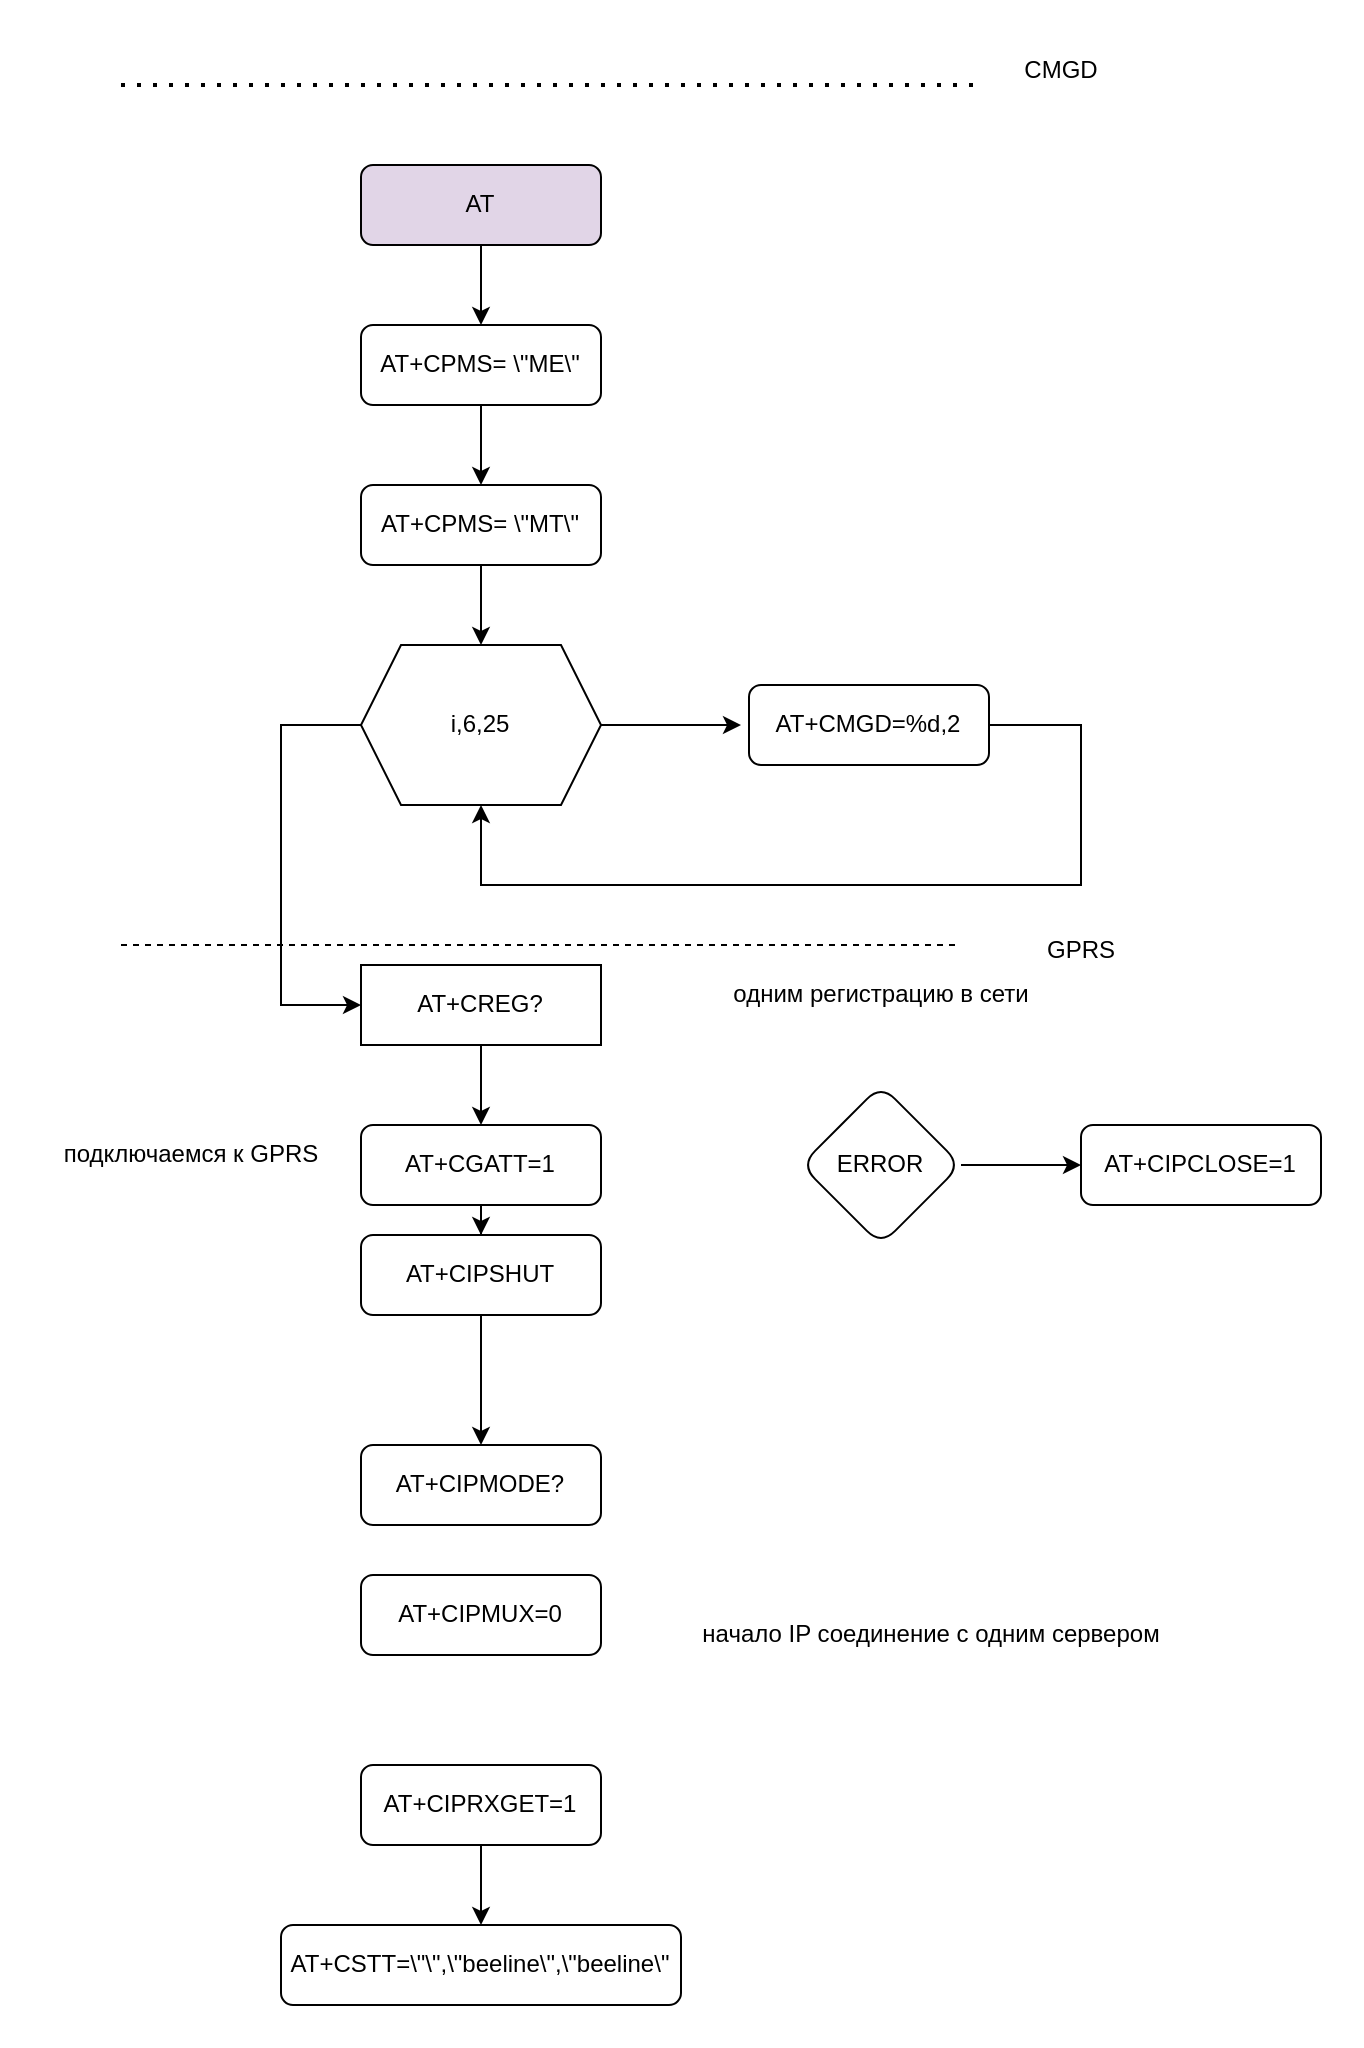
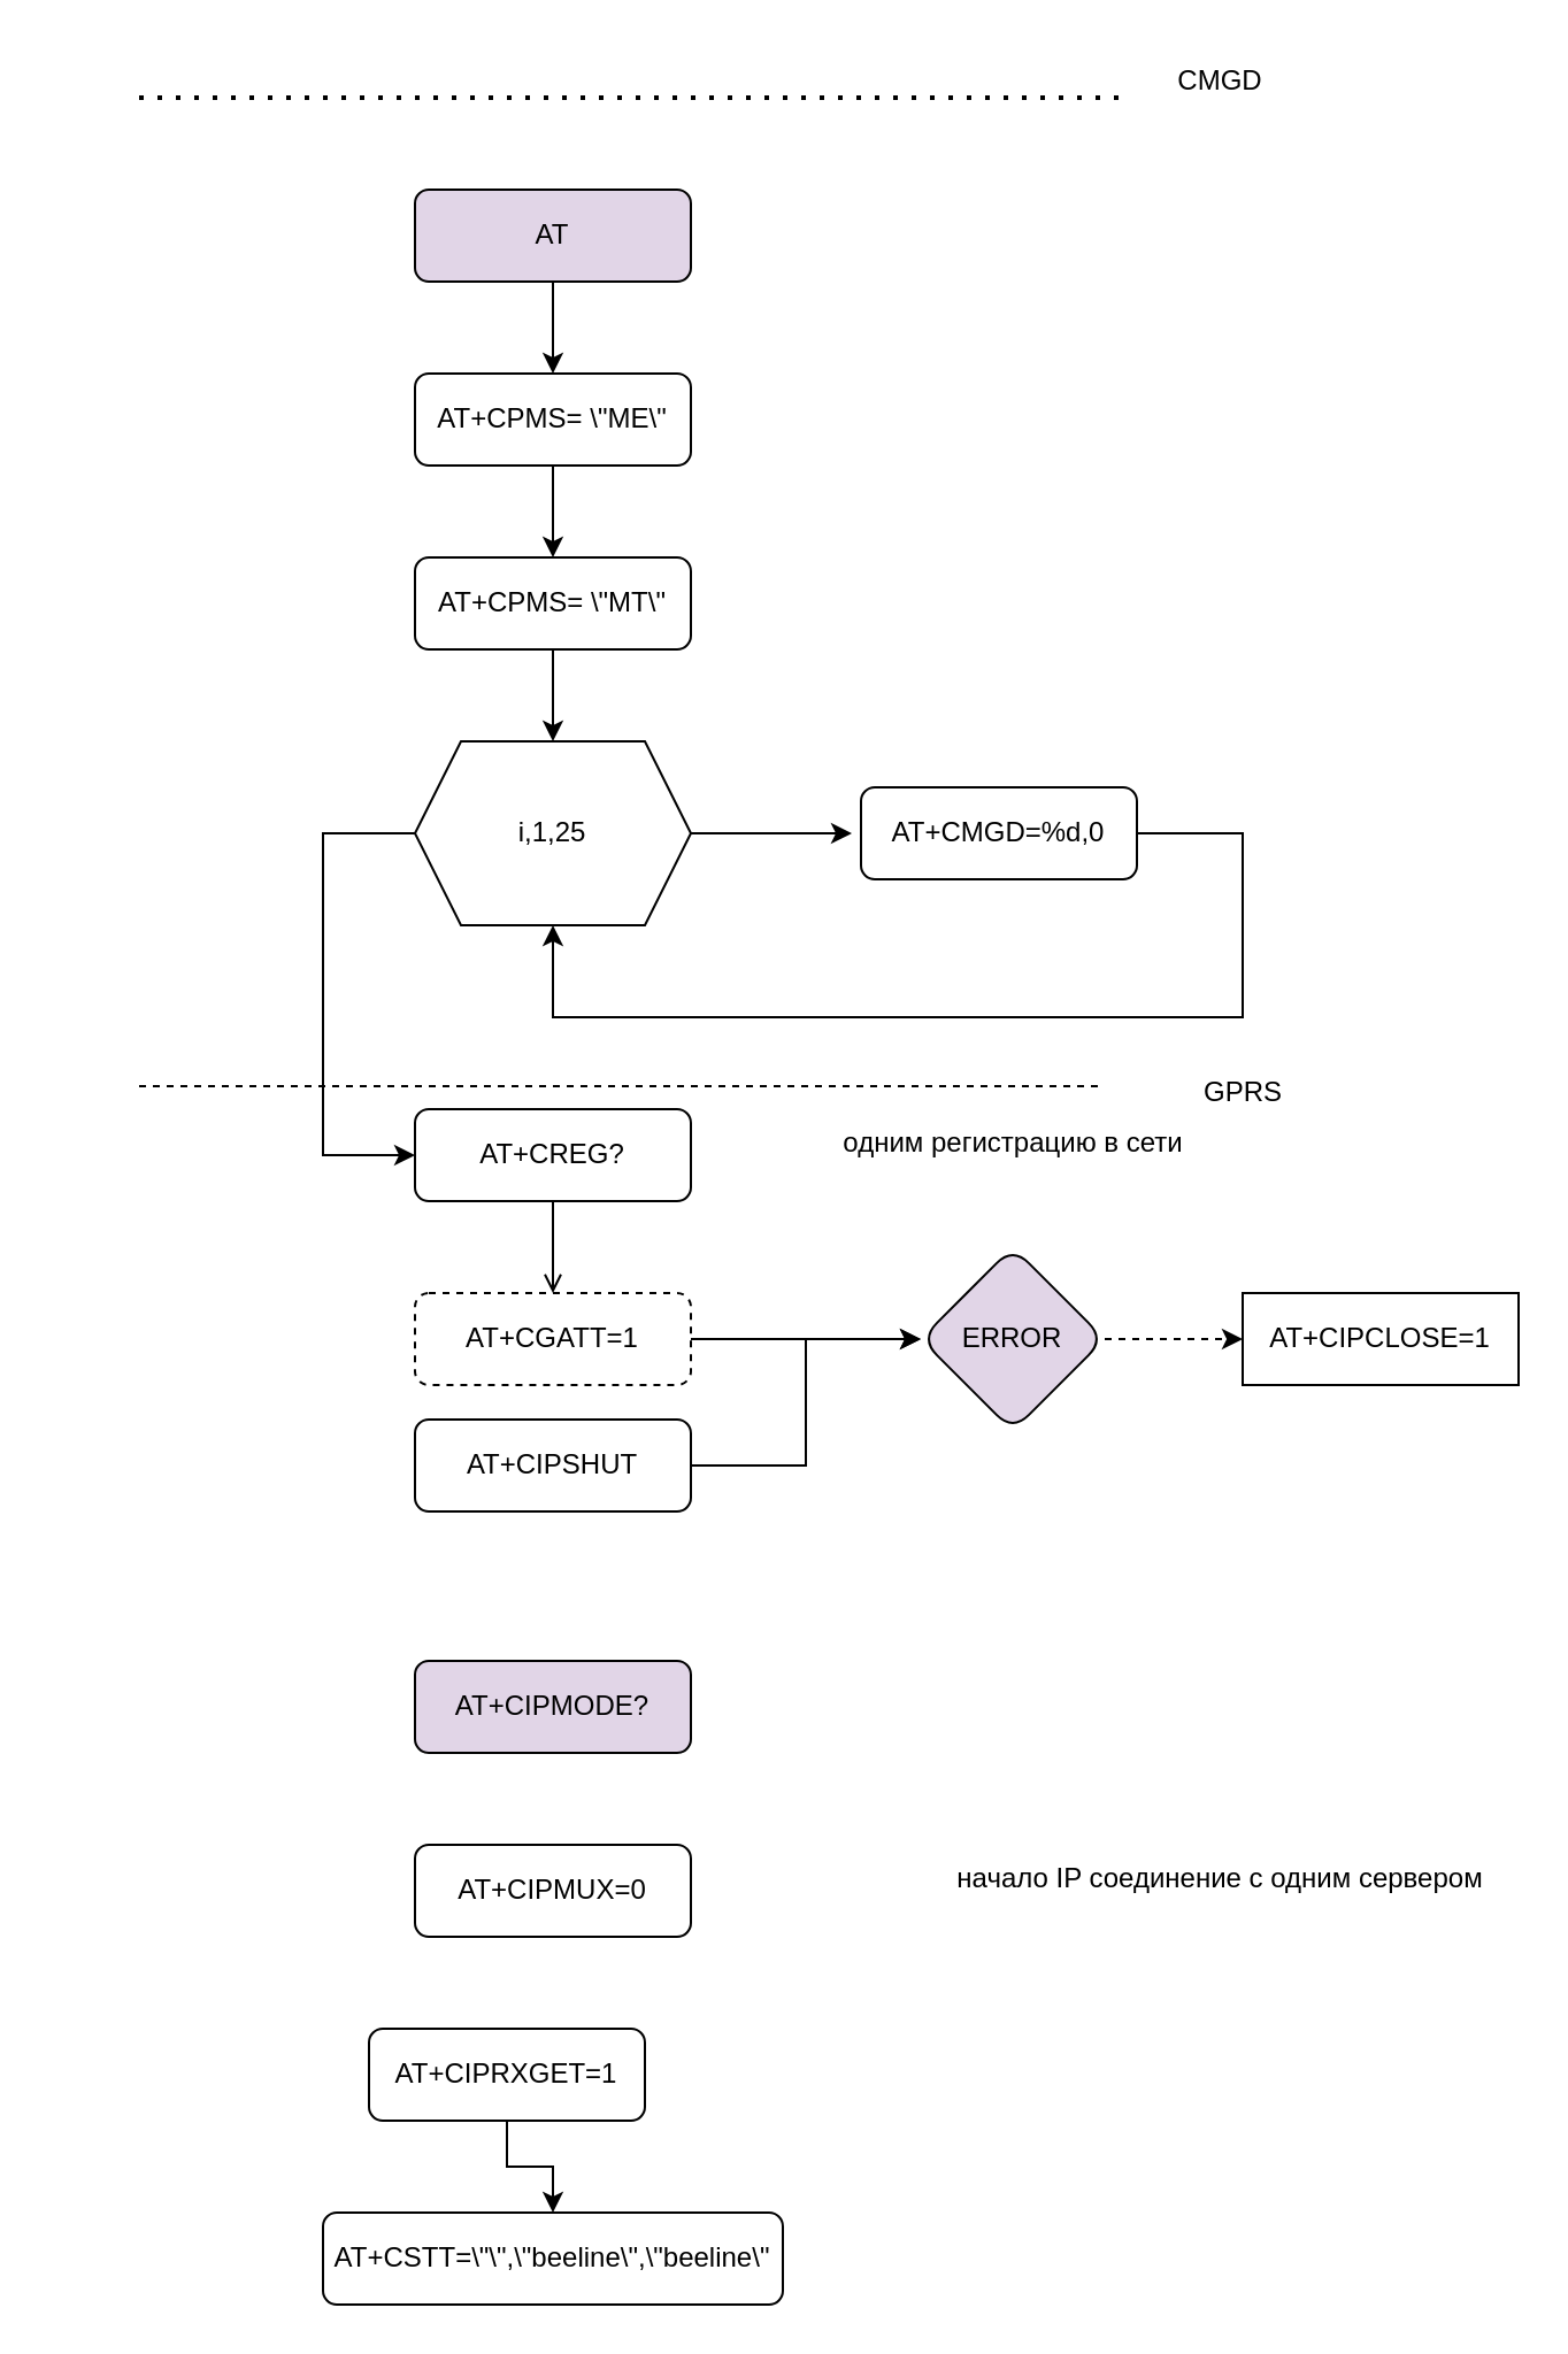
  <mxCell id="0" />
  <mxCell id="1" parent="0" />
  <mxCell id="2" value="" style="edgeStyle=orthogonalEdgeStyle;rounded=0;orthogonalLoop=1;jettySize=auto;html=1;" parent="1" source="3" target="5" edge="1"><mxGeometry relative="1" as="geometry" /></mxCell>
  <mxCell id="3" value="AT" style="rounded=1;whiteSpace=wrap;html=1;fontSize=12;glass=0;strokeWidth=1;shadow=0;fillColor=#e1d5e7;" parent="1" vertex="1"><mxGeometry x="180" y="82" width="120" height="40" as="geometry" /></mxCell>
  <mxCell id="4" value="" style="edgeStyle=orthogonalEdgeStyle;rounded=0;orthogonalLoop=1;jettySize=auto;html=1;" parent="1" source="5" target="7" edge="1"><mxGeometry relative="1" as="geometry" /></mxCell>
  <mxCell id="5" value="AT+CPMS= \&quot;ME\&quot;" style="rounded=1;whiteSpace=wrap;html=1;fontSize=12;glass=0;strokeWidth=1;shadow=0;" parent="1" vertex="1"><mxGeometry x="180" y="162" width="120" height="40" as="geometry" /></mxCell>
  <mxCell id="6" style="edgeStyle=orthogonalEdgeStyle;rounded=0;orthogonalLoop=1;jettySize=auto;html=1;entryX=0.5;entryY=0;entryDx=0;entryDy=0;" parent="1" source="7" target="10" edge="1"><mxGeometry relative="1" as="geometry" /></mxCell>
  <mxCell id="7" value="AT+CPMS= \&quot;MT\&quot;" style="rounded=1;whiteSpace=wrap;html=1;fontSize=12;glass=0;strokeWidth=1;shadow=0;" parent="1" vertex="1"><mxGeometry x="180" y="242" width="120" height="40" as="geometry" /></mxCell>
  <mxCell id="8" style="edgeStyle=orthogonalEdgeStyle;rounded=0;orthogonalLoop=1;jettySize=auto;html=1;" parent="1" source="10" edge="1"><mxGeometry relative="1" as="geometry"><mxPoint x="370" y="362" as="targetPoint" /></mxGeometry></mxCell>
  <mxCell id="9" style="edgeStyle=orthogonalEdgeStyle;rounded=0;orthogonalLoop=1;jettySize=auto;html=1;entryX=0;entryY=0.5;entryDx=0;entryDy=0;" parent="1" source="10" target="14" edge="1"><mxGeometry relative="1" as="geometry"><Array as="points"><mxPoint x="140" y="362" /><mxPoint x="140" y="502" /></Array></mxGeometry></mxCell>
- <mxCell id="10" value="i,6,25" style="shape=hexagon;perimeter=hexagonPerimeter2;whiteSpace=wrap;html=1;fixedSize=1;" parent="1" vertex="1"><mxGeometry x="180" y="322" width="120" height="80" as="geometry" /></mxCell>
+ <mxCell id="10" value="i,1,25" style="shape=hexagon;perimeter=hexagonPerimeter2;whiteSpace=wrap;html=1;fixedSize=1;" parent="1" vertex="1"><mxGeometry x="180" y="322" width="120" height="80" as="geometry" /></mxCell>
  <mxCell id="11" style="edgeStyle=orthogonalEdgeStyle;rounded=0;orthogonalLoop=1;jettySize=auto;html=1;entryX=0.5;entryY=1;entryDx=0;entryDy=0;" parent="1" source="12" target="10" edge="1"><mxGeometry relative="1" as="geometry"><Array as="points"><mxPoint x="540" y="362" /><mxPoint x="540" y="442" /><mxPoint x="240" y="442" /></Array></mxGeometry></mxCell>
- <mxCell id="12" value="AT+CMGD=%d,2" style="rounded=1;whiteSpace=wrap;html=1;fontSize=12;glass=0;strokeWidth=1;shadow=0;" parent="1" vertex="1"><mxGeometry x="374" y="342" width="120" height="40" as="geometry" /></mxCell>
- <mxCell id="13" value="" style="edgeStyle=orthogonalEdgeStyle;rounded=0;orthogonalLoop=1;jettySize=auto;html=1;" parent="1" source="14" target="17" edge="1"><mxGeometry relative="1" as="geometry" /></mxCell>
- <mxCell id="14" value="AT+CREG?" style="whiteSpace=wrap;html=1;fontSize=12;glass=0;strokeWidth=1;shadow=0;rounded=0;" parent="1" vertex="1"><mxGeometry x="180" y="482" width="120" height="40" as="geometry" /></mxCell>
- <mxCell id="15" value="" style="edgeStyle=orthogonalEdgeStyle;rounded=0;orthogonalLoop=1;jettySize=auto;html=1;" parent="1" source="17" target="19" edge="1"><mxGeometry relative="1" as="geometry" /></mxCell>
- <mxCell id="17" value="AT+CGATT=1" style="rounded=1;whiteSpace=wrap;html=1;fontSize=12;glass=0;strokeWidth=1;shadow=0;" parent="1" vertex="1"><mxGeometry x="180" y="562" width="120" height="40" as="geometry" /></mxCell>
- <mxCell id="18" value="" style="edgeStyle=orthogonalEdgeStyle;rounded=0;orthogonalLoop=1;jettySize=auto;html=1;" parent="1" source="19" target="20" edge="1"><mxGeometry relative="1" as="geometry" /></mxCell>
+ <mxCell id="12" value="AT+CMGD=%d,0" style="rounded=1;whiteSpace=wrap;html=1;fontSize=12;glass=0;strokeWidth=1;shadow=0;" parent="1" vertex="1"><mxGeometry x="374" y="342" width="120" height="40" as="geometry" /></mxCell>
+ <mxCell id="13" value="" style="edgeStyle=orthogonalEdgeStyle;rounded=0;orthogonalLoop=1;jettySize=auto;html=1;endArrow=open;" parent="1" source="14" target="17" edge="1"><mxGeometry relative="1" as="geometry" /></mxCell>
+ <mxCell id="14" value="AT+CREG?" style="rounded=1;whiteSpace=wrap;html=1;fontSize=12;glass=0;strokeWidth=1;shadow=0;" parent="1" vertex="1"><mxGeometry x="180" y="482" width="120" height="40" as="geometry" /></mxCell>
+ <mxCell id="16" value="" style="edgeStyle=orthogonalEdgeStyle;rounded=0;orthogonalLoop=1;jettySize=auto;html=1;" edge="1" parent="1" source="17" target="28"><mxGeometry relative="1" as="geometry" /></mxCell>
+ <mxCell id="17" value="AT+CGATT=1" style="rounded=1;whiteSpace=wrap;html=1;fontSize=12;glass=0;strokeWidth=1;shadow=0;dashed=1;" parent="1" vertex="1"><mxGeometry x="180" y="562" width="120" height="40" as="geometry" /></mxCell>
+ <mxCell id="18" value="" style="edgeStyle=orthogonalEdgeStyle;rounded=0;orthogonalLoop=1;jettySize=auto;html=1;" parent="1" source="19" target="28" edge="1"><mxGeometry relative="1" as="geometry" /></mxCell>
  <mxCell id="19" value="AT+CIPSHUT" style="rounded=1;whiteSpace=wrap;html=1;fontSize=12;glass=0;strokeWidth=1;shadow=0;" parent="1" vertex="1"><mxGeometry x="180" y="617" width="120" height="40" as="geometry" /></mxCell>
- <mxCell id="20" value="AT+CIPMODE?" style="rounded=1;whiteSpace=wrap;html=1;fontSize=12;glass=0;strokeWidth=1;shadow=0;" parent="1" vertex="1"><mxGeometry x="180" y="722" width="120" height="40" as="geometry" /></mxCell>
+ <mxCell id="20" value="AT+CIPMODE?" style="rounded=1;whiteSpace=wrap;html=1;fontSize=12;glass=0;strokeWidth=1;shadow=0;fillColor=#e1d5e7;" parent="1" vertex="1"><mxGeometry x="180" y="722" width="120" height="40" as="geometry" /></mxCell>
  <mxCell id="21" value="" style="endArrow=none;dashed=1;html=1;rounded=0;" edge="1" parent="1"><mxGeometry width="50" height="50" relative="1" as="geometry"><mxPoint x="60" y="472" as="sourcePoint" /><mxPoint x="480" y="472" as="targetPoint" /></mxGeometry></mxCell>
  <mxCell id="22" value="GPRS" style="text;html=1;align=center;verticalAlign=middle;resizable=0;points=[];autosize=1;strokeColor=none;fillColor=none;" vertex="1" parent="1"><mxGeometry x="510" y="460" width="60" height="30" as="geometry" /></mxCell>
  <mxCell id="23" value="" style="endArrow=none;dashed=1;html=1;dashPattern=1 3;strokeWidth=2;rounded=0;" edge="1" parent="1"><mxGeometry width="50" height="50" relative="1" as="geometry"><mxPoint x="60" y="42" as="sourcePoint" /><mxPoint x="490" y="42" as="targetPoint" /></mxGeometry></mxCell>
  <mxCell id="24" value="CMGD" style="text;html=1;align=center;verticalAlign=middle;resizable=0;points=[];autosize=1;strokeColor=none;fillColor=none;" vertex="1" parent="1"><mxGeometry x="505" y="20" width="50" height="30" as="geometry" /></mxCell>
  <mxCell id="25" value="одним регистрацию в сети" style="text;html=1;align=center;verticalAlign=middle;resizable=0;points=[];autosize=1;strokeColor=none;fillColor=none;" vertex="1" parent="1"><mxGeometry x="340" y="482" width="200" height="30" as="geometry" /></mxCell>
- <mxCell id="26" value="подключаемся к GPRS" style="text;html=1;align=center;verticalAlign=middle;resizable=0;points=[];autosize=1;strokeColor=none;fillColor=none;" vertex="1" parent="1"><mxGeometry y="562" width="150" height="30" as="geometry" x="20" /></mxCell>
- <mxCell id="27" value="" style="edgeStyle=orthogonalEdgeStyle;rounded=0;orthogonalLoop=1;jettySize=auto;html=1;" edge="1" parent="1" source="28" target="29"><mxGeometry relative="1" as="geometry" /></mxCell>
- <mxCell id="28" value="ERROR" style="rhombus;whiteSpace=wrap;html=1;rounded=1;glass=0;strokeWidth=1;shadow=0;" vertex="1" parent="1"><mxGeometry x="400" y="542" width="80" height="80" as="geometry" /></mxCell>
- <mxCell id="29" value="AT+CIPCLOSE=1" style="whiteSpace=wrap;html=1;rounded=1;glass=0;strokeWidth=1;shadow=0;" vertex="1" parent="1"><mxGeometry x="540" y="562" width="120" height="40" as="geometry" /></mxCell>
- <mxCell id="30" value="AT+CIPMUX=0" style="rounded=1;whiteSpace=wrap;html=1;fontSize=12;glass=0;strokeWidth=1;shadow=0;" vertex="1" parent="1"><mxGeometry x="180" y="787" width="120" height="40" as="geometry" /></mxCell>
- <mxCell id="31" value="начало IP соединение с одним сервером" style="text;html=1;align=center;verticalAlign=middle;resizable=0;points=[];autosize=1;strokeColor=none;fillColor=none;" vertex="1" parent="1"><mxGeometry x="340" y="802" width="250" height="30" as="geometry" /></mxCell>
+ <mxCell id="27" value="" style="edgeStyle=orthogonalEdgeStyle;rounded=0;orthogonalLoop=1;jettySize=auto;html=1;dashed=1;" edge="1" parent="1" source="28" target="29"><mxGeometry relative="1" as="geometry" /></mxCell>
+ <mxCell id="28" value="ERROR" style="rhombus;whiteSpace=wrap;html=1;rounded=1;glass=0;strokeWidth=1;shadow=0;fillColor=#e1d5e7;" vertex="1" parent="1"><mxGeometry x="400" y="542" width="80" height="80" as="geometry" /></mxCell>
+ <mxCell id="29" value="AT+CIPCLOSE=1" style="whiteSpace=wrap;html=1;glass=0;strokeWidth=1;shadow=0;rounded=0;" vertex="1" parent="1"><mxGeometry x="540" y="562" width="120" height="40" as="geometry" /></mxCell>
+ <mxCell id="30" value="AT+CIPMUX=0" style="rounded=1;whiteSpace=wrap;html=1;fontSize=12;glass=0;strokeWidth=1;shadow=0;" vertex="1" parent="1"><mxGeometry x="180" y="802" width="120" height="40" as="geometry" /></mxCell>
+ <mxCell id="31" value="начало IP соединение с одним сервером" style="text;html=1;align=center;verticalAlign=middle;resizable=0;points=[];autosize=1;strokeColor=none;fillColor=none;" vertex="1" parent="1"><mxGeometry x="405" y="802" width="250" height="30" as="geometry" /></mxCell>
  <mxCell id="32" value="" style="edgeStyle=orthogonalEdgeStyle;rounded=0;orthogonalLoop=1;jettySize=auto;html=1;" edge="1" parent="1" source="33" target="34"><mxGeometry relative="1" as="geometry" /></mxCell>
- <mxCell id="33" value="AT+CIPRXGET=1" style="rounded=1;whiteSpace=wrap;html=1;fontSize=12;glass=0;strokeWidth=1;shadow=0;" vertex="1" parent="1"><mxGeometry x="180" y="882" width="120" height="40" as="geometry" /></mxCell>
+ <mxCell id="33" value="AT+CIPRXGET=1" style="rounded=1;whiteSpace=wrap;html=1;fontSize=12;glass=0;strokeWidth=1;shadow=0;" vertex="1" parent="1"><mxGeometry x="160" y="882" width="120" height="40" as="geometry" /></mxCell>
  <mxCell id="34" value="AT+CSTT=\&quot;\&quot;,\&quot;beeline\&quot;,\&quot;beeline\&quot;" style="rounded=1;whiteSpace=wrap;html=1;fontSize=12;glass=0;strokeWidth=1;shadow=0;" vertex="1" parent="1"><mxGeometry x="140" y="962" width="200" height="40" as="geometry" /></mxCell>
